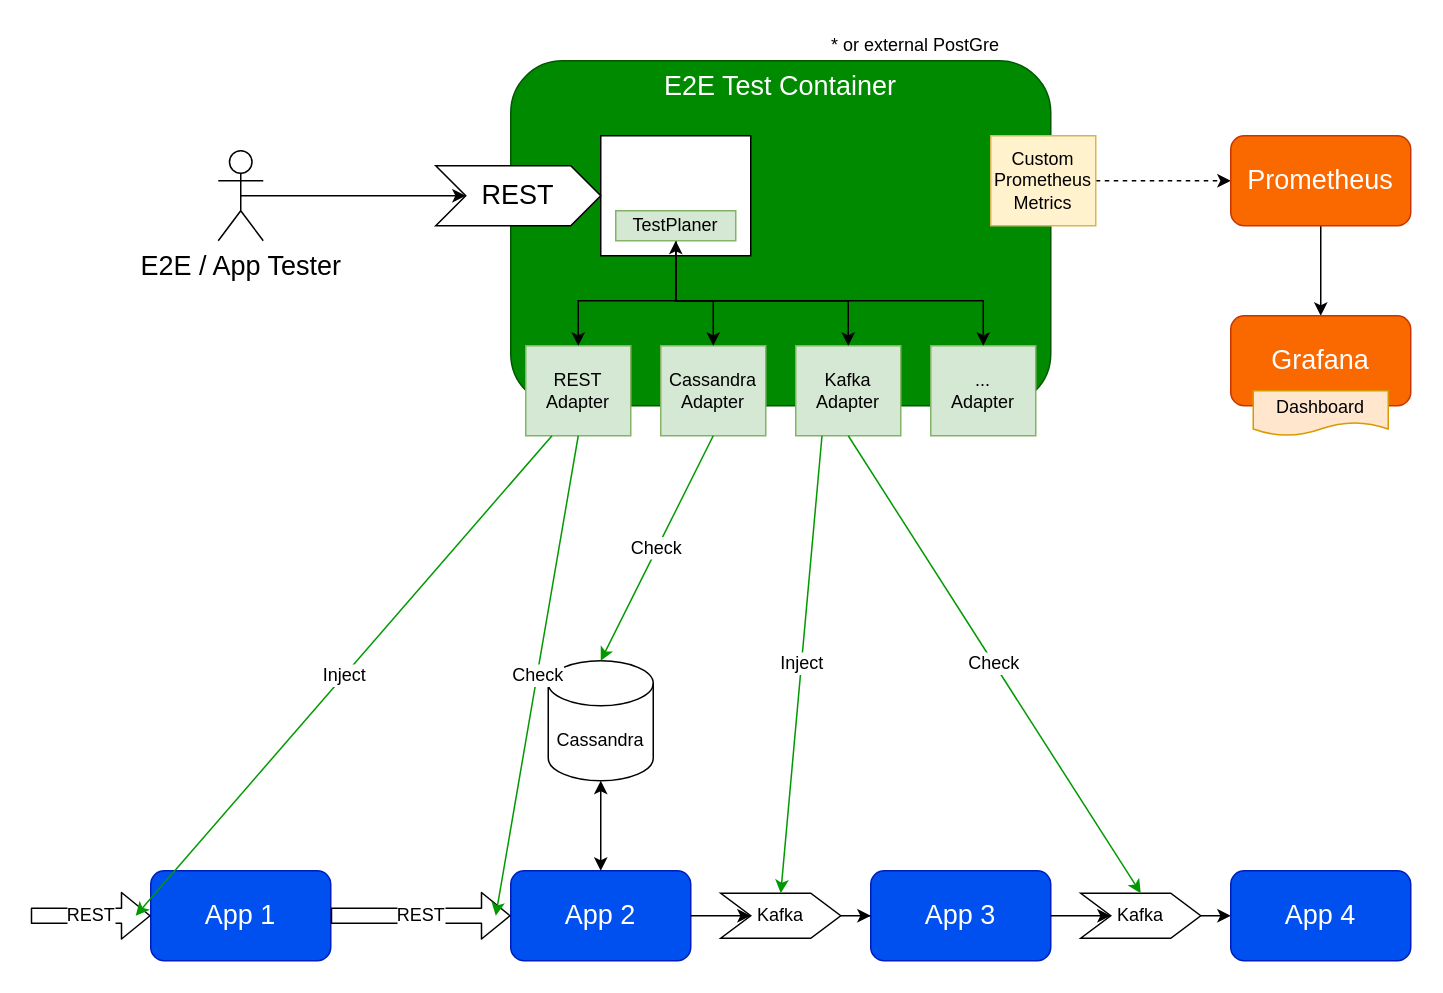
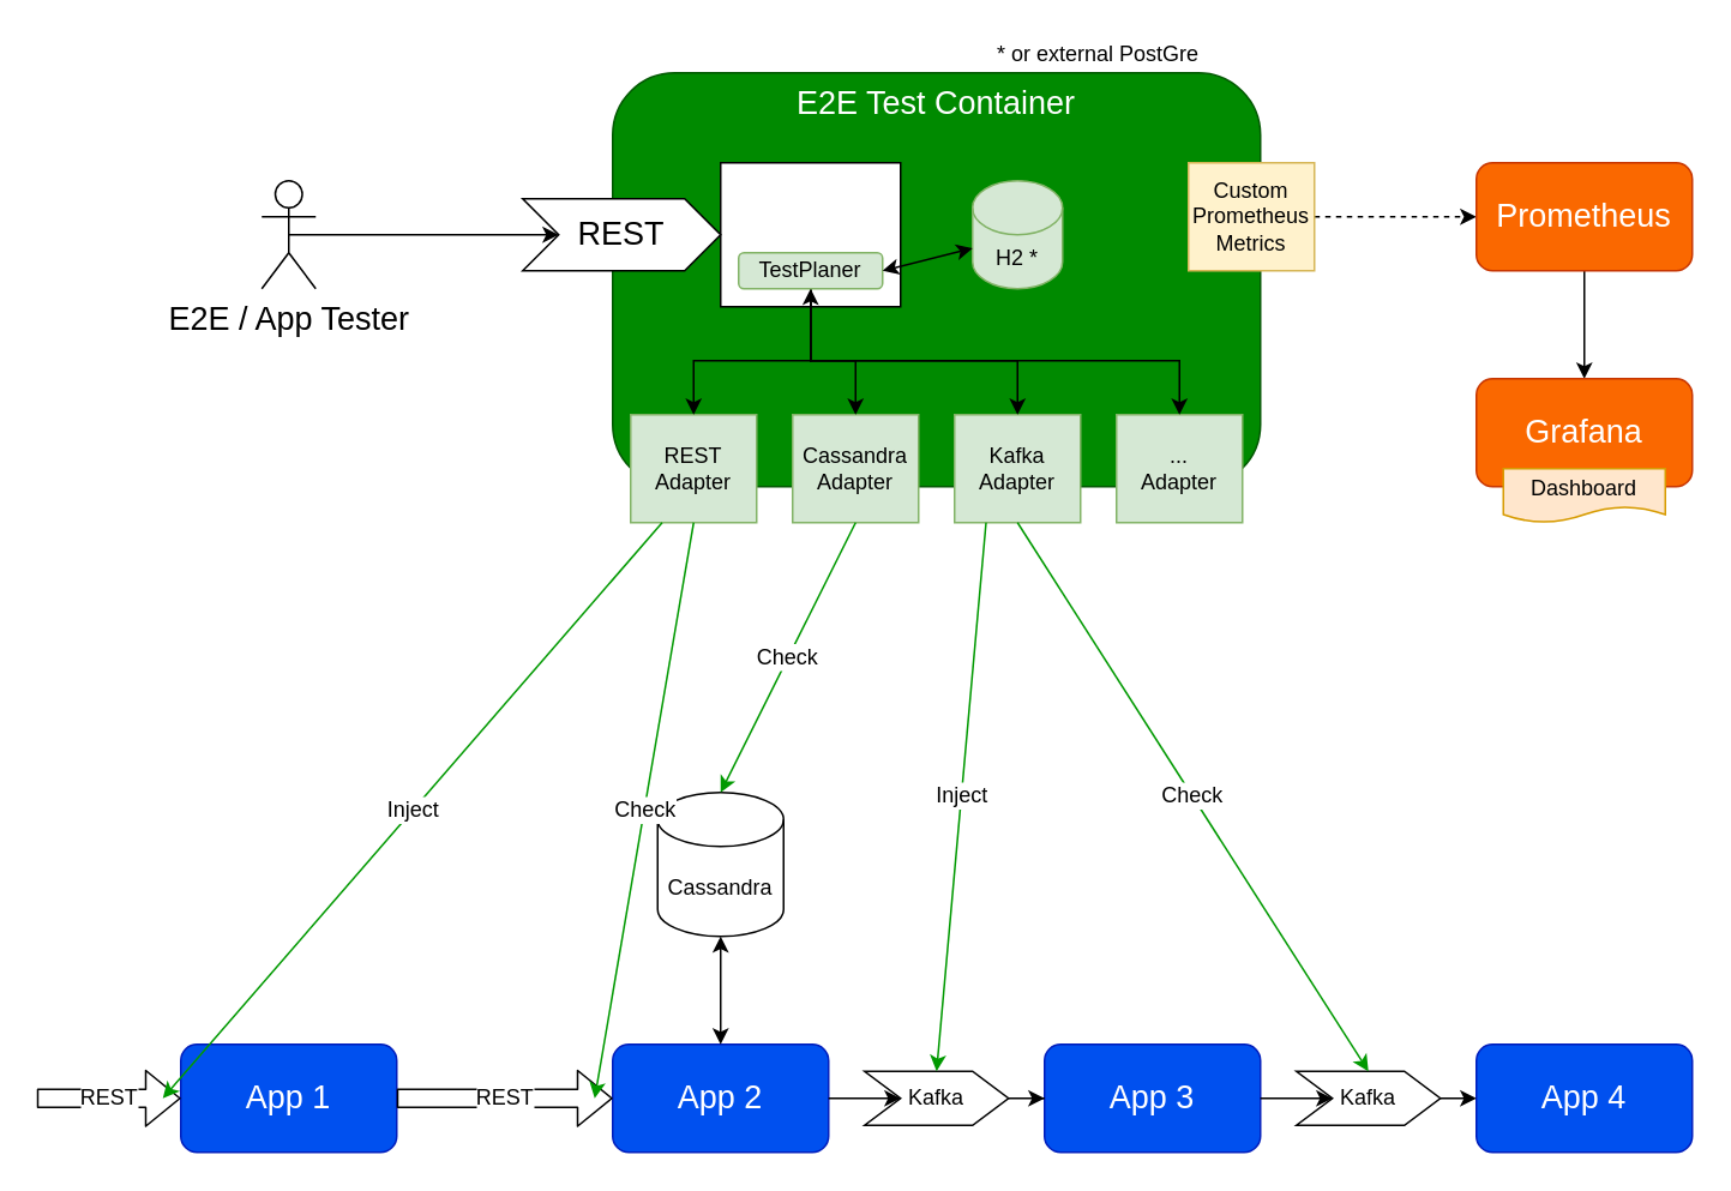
  <mxCell id="0" />
  <mxCell id="1" parent="0" />
  <mxCell id="2" value="E2E Test Container" style="rounded=1;whiteSpace=wrap;html=1;fontSize=18;fillColor=#008a00;strokeColor=#005700;fontColor=#ffffff;verticalAlign=top;" parent="1" vertex="1"><mxGeometry x="340" y="40" width="360" height="230" as="geometry" /></mxCell>
  <mxCell id="3" value="" style="rounded=0;whiteSpace=wrap;html=1;fontSize=12;" parent="1" vertex="1"><mxGeometry x="400" y="90" width="100" height="80" as="geometry" /></mxCell>
  <mxCell id="4" value="App 3" style="rounded=1;whiteSpace=wrap;html=1;fillColor=#0050ef;strokeColor=#001DBC;fontColor=#ffffff;fontSize=18;" parent="1" vertex="1"><mxGeometry x="580" y="580" width="120" height="60" as="geometry" /></mxCell>
  <mxCell id="5" value="App 1" style="rounded=1;whiteSpace=wrap;html=1;fillColor=#0050ef;strokeColor=#001DBC;fontColor=#ffffff;fontSize=18;" parent="1" vertex="1"><mxGeometry x="100" y="580" width="120" height="60" as="geometry" /></mxCell>
  <mxCell id="6" value="App 2" style="rounded=1;whiteSpace=wrap;html=1;fillColor=#0050ef;strokeColor=#001DBC;fontColor=#ffffff;fontSize=18;" parent="1" vertex="1"><mxGeometry x="340" y="580" width="120" height="60" as="geometry" /></mxCell>
  <mxCell id="7" value="App 4" style="rounded=1;whiteSpace=wrap;html=1;fillColor=#0050ef;strokeColor=#001DBC;fontColor=#ffffff;fontSize=18;" parent="1" vertex="1"><mxGeometry x="820" y="580" width="120" height="60" as="geometry" /></mxCell>
  <mxCell id="8" style="edgeStyle=orthogonalEdgeStyle;rounded=0;orthogonalLoop=1;jettySize=auto;html=1;exitX=0.5;exitY=0.5;exitDx=0;exitDy=0;exitPerimeter=0;entryX=0;entryY=0.5;entryDx=0;entryDy=0;fontSize=18;" parent="1" source="9" target="10" edge="1"><mxGeometry relative="1" as="geometry" /></mxCell>
  <mxCell id="9" value="E2E / App Tester" style="shape=umlActor;verticalLabelPosition=bottom;verticalAlign=top;html=1;outlineConnect=0;fontSize=18;" parent="1" vertex="1"><mxGeometry x="145" y="100" width="30" height="60" as="geometry" /></mxCell>
  <mxCell id="10" value="REST" style="shape=step;perimeter=stepPerimeter;whiteSpace=wrap;html=1;fixedSize=1;fontSize=18;" parent="1" vertex="1"><mxGeometry x="290" y="110" width="110" height="40" as="geometry" /></mxCell>
  <mxCell id="11" value="REST Adapter" style="rounded=0;whiteSpace=wrap;html=1;fontSize=12;fillColor=#d5e8d4;strokeColor=#82b366;" parent="1" vertex="1"><mxGeometry x="350" y="230" width="70" height="60" as="geometry" /></mxCell>
  <mxCell id="12" value="Cassandra Adapter" style="rounded=0;whiteSpace=wrap;html=1;fontSize=12;fillColor=#d5e8d4;strokeColor=#82b366;" parent="1" vertex="1"><mxGeometry x="440" y="230" width="70" height="60" as="geometry" /></mxCell>
  <mxCell id="13" value="Kafka Adapter" style="rounded=0;whiteSpace=wrap;html=1;fontSize=12;fillColor=#d5e8d4;strokeColor=#82b366;" parent="1" vertex="1"><mxGeometry x="530" y="230" width="70" height="60" as="geometry" /></mxCell>
  <mxCell id="14" value="... &lt;br&gt;Adapter" style="rounded=0;whiteSpace=wrap;html=1;fontSize=12;fillColor=#d5e8d4;strokeColor=#82b366;" parent="1" vertex="1"><mxGeometry x="620" y="230" width="70" height="60" as="geometry" /></mxCell>
  <mxCell id="15" value="Cassandra" style="shape=cylinder3;whiteSpace=wrap;html=1;boundedLbl=1;backgroundOutline=1;size=15;fontSize=12;" parent="1" vertex="1"><mxGeometry x="365" y="440" width="70" height="80" as="geometry" /></mxCell>
  <mxCell id="16" value="REST" style="shape=flexArrow;endArrow=classic;html=1;fontSize=12;entryX=0;entryY=0.5;entryDx=0;entryDy=0;" parent="1" target="5" edge="1"><mxGeometry width="50" height="50" relative="1" as="geometry"><mxPoint x="20" y="610" as="sourcePoint" /><mxPoint x="545" y="374" as="targetPoint" /></mxGeometry></mxCell>
  <mxCell id="17" value="REST" style="shape=flexArrow;endArrow=classic;html=1;fontSize=12;entryX=0;entryY=0.5;entryDx=0;entryDy=0;exitX=1;exitY=0.5;exitDx=0;exitDy=0;" parent="1" source="5" target="6" edge="1"><mxGeometry width="50" height="50" relative="1" as="geometry"><mxPoint x="250" y="720" as="sourcePoint" /><mxPoint x="110" y="620" as="targetPoint" /></mxGeometry></mxCell>
  <mxCell id="18" value="" style="endArrow=classic;startArrow=classic;html=1;fontSize=12;exitX=0.5;exitY=0;exitDx=0;exitDy=0;entryX=0.5;entryY=1;entryDx=0;entryDy=0;entryPerimeter=0;" parent="1" source="6" target="15" edge="1"><mxGeometry width="50" height="50" relative="1" as="geometry"><mxPoint x="820" y="330" as="sourcePoint" /><mxPoint x="870" y="280" as="targetPoint" /></mxGeometry></mxCell>
  <mxCell id="19" style="edgeStyle=orthogonalEdgeStyle;rounded=0;orthogonalLoop=1;jettySize=auto;html=1;fontSize=12;" parent="1" source="20" target="4" edge="1"><mxGeometry relative="1" as="geometry" /></mxCell>
  <mxCell id="20" value="Kafka" style="shape=step;perimeter=stepPerimeter;whiteSpace=wrap;html=1;fixedSize=1;fontSize=12;" parent="1" vertex="1"><mxGeometry x="480" y="595" width="80" height="30" as="geometry" /></mxCell>
  <mxCell id="21" value="" style="endArrow=classic;html=1;fontSize=12;exitX=1;exitY=0.5;exitDx=0;exitDy=0;entryX=0;entryY=0.5;entryDx=0;entryDy=0;" parent="1" source="6" target="20" edge="1"><mxGeometry width="50" height="50" relative="1" as="geometry"><mxPoint x="820" y="330" as="sourcePoint" /><mxPoint x="870" y="280" as="targetPoint" /></mxGeometry></mxCell>
  <mxCell id="22" value="Inject" style="endArrow=classic;html=1;fontSize=12;strokeColor=#009900;exitX=0.25;exitY=1;exitDx=0;exitDy=0;" parent="1" source="11" edge="1"><mxGeometry width="50" height="50" relative="1" as="geometry"><mxPoint x="820" y="330" as="sourcePoint" /><mxPoint x="90" y="610" as="targetPoint" /></mxGeometry></mxCell>
  <mxCell id="23" value="Check" style="endArrow=classic;html=1;fontSize=12;strokeColor=#009900;exitX=0.5;exitY=1;exitDx=0;exitDy=0;" parent="1" source="11" edge="1"><mxGeometry width="50" height="50" relative="1" as="geometry"><mxPoint x="377.5" y="250" as="sourcePoint" /><mxPoint x="330" y="610" as="targetPoint" /></mxGeometry></mxCell>
  <mxCell id="24" value="Check" style="endArrow=classic;html=1;fontSize=12;strokeColor=#009900;exitX=0.5;exitY=1;exitDx=0;exitDy=0;entryX=0.5;entryY=0;entryDx=0;entryDy=0;entryPerimeter=0;" parent="1" source="12" target="15" edge="1"><mxGeometry width="50" height="50" relative="1" as="geometry"><mxPoint x="395" y="250" as="sourcePoint" /><mxPoint x="340" y="620" as="targetPoint" /></mxGeometry></mxCell>
  <mxCell id="25" value="Kafka" style="shape=step;perimeter=stepPerimeter;whiteSpace=wrap;html=1;fixedSize=1;fontSize=12;" parent="1" vertex="1"><mxGeometry x="720" y="595" width="80" height="30" as="geometry" /></mxCell>
  <mxCell id="26" style="edgeStyle=orthogonalEdgeStyle;rounded=0;orthogonalLoop=1;jettySize=auto;html=1;fontSize=12;exitX=1;exitY=0.5;exitDx=0;exitDy=0;entryX=0;entryY=0.5;entryDx=0;entryDy=0;" parent="1" source="25" target="7" edge="1"><mxGeometry relative="1" as="geometry"><mxPoint x="540" y="690" as="sourcePoint" /><mxPoint x="590" y="620" as="targetPoint" /></mxGeometry></mxCell>
  <mxCell id="27" value="" style="endArrow=classic;html=1;fontSize=12;entryX=0;entryY=0.5;entryDx=0;entryDy=0;" parent="1" target="25" edge="1"><mxGeometry width="50" height="50" relative="1" as="geometry"><mxPoint x="700" y="610" as="sourcePoint" /><mxPoint x="510" y="620" as="targetPoint" /></mxGeometry></mxCell>
  <mxCell id="28" value="Inject" style="endArrow=classic;html=1;fontSize=12;strokeColor=#009900;exitX=0.25;exitY=1;exitDx=0;exitDy=0;entryX=0.5;entryY=0;entryDx=0;entryDy=0;" parent="1" source="13" target="20" edge="1"><mxGeometry width="50" height="50" relative="1" as="geometry"><mxPoint x="377.5" y="250" as="sourcePoint" /><mxPoint x="100" y="620" as="targetPoint" /></mxGeometry></mxCell>
  <mxCell id="29" value="Check" style="endArrow=classic;html=1;fontSize=12;strokeColor=#009900;exitX=0.5;exitY=1;exitDx=0;exitDy=0;entryX=0.5;entryY=0;entryDx=0;entryDy=0;" parent="1" source="13" target="25" edge="1"><mxGeometry width="50" height="50" relative="1" as="geometry"><mxPoint x="485" y="250" as="sourcePoint" /><mxPoint x="410" y="450" as="targetPoint" /></mxGeometry></mxCell>
  <mxCell id="30" style="edgeStyle=orthogonalEdgeStyle;rounded=0;orthogonalLoop=1;jettySize=auto;html=1;entryX=0;entryY=0.5;entryDx=0;entryDy=0;fontSize=18;dashed=1;" parent="1" source="31" target="33" edge="1"><mxGeometry relative="1" as="geometry" /></mxCell>
  <mxCell id="31" value="Custom Prometheus Metrics" style="rounded=0;whiteSpace=wrap;html=1;fontSize=12;fillColor=#fff2cc;strokeColor=#d6b656;" parent="1" vertex="1"><mxGeometry x="660" y="90" width="70" height="60" as="geometry" /></mxCell>
  <mxCell id="32" style="edgeStyle=orthogonalEdgeStyle;rounded=0;orthogonalLoop=1;jettySize=auto;html=1;entryX=0.5;entryY=0;entryDx=0;entryDy=0;strokeColor=#000000;fontSize=18;" parent="1" source="33" target="34" edge="1"><mxGeometry relative="1" as="geometry" /></mxCell>
  <mxCell id="33" value="Prometheus" style="rounded=1;whiteSpace=wrap;html=1;fontSize=18;fillColor=#fa6800;strokeColor=#C73500;fontColor=#ffffff;" parent="1" vertex="1"><mxGeometry x="820" y="90" width="120" height="60" as="geometry" /></mxCell>
  <mxCell id="34" value="Grafana" style="rounded=1;whiteSpace=wrap;html=1;fontSize=18;fillColor=#fa6800;strokeColor=#C73500;fontColor=#ffffff;" parent="1" vertex="1"><mxGeometry x="820" y="210" width="120" height="60" as="geometry" /></mxCell>
  <mxCell id="35" value="Dashboard" style="shape=document;whiteSpace=wrap;html=1;boundedLbl=1;fontSize=12;fillColor=#ffe6cc;strokeColor=#d79b00;" parent="1" vertex="1"><mxGeometry x="835" y="260" width="90" height="30" as="geometry" /></mxCell>
  <mxCell id="36" style="edgeStyle=orthogonalEdgeStyle;rounded=0;orthogonalLoop=1;jettySize=auto;html=1;entryX=0.5;entryY=0;entryDx=0;entryDy=0;startArrow=none;startFill=0;strokeColor=#000000;fontSize=12;" parent="1" source="40" target="11" edge="1"><mxGeometry relative="1" as="geometry"><Array as="points"><mxPoint x="450" y="200" /><mxPoint x="385" y="200" /></Array></mxGeometry></mxCell>
  <mxCell id="37" style="edgeStyle=orthogonalEdgeStyle;rounded=0;orthogonalLoop=1;jettySize=auto;html=1;startArrow=none;startFill=0;strokeColor=#000000;fontSize=12;" parent="1" source="40" target="12" edge="1"><mxGeometry relative="1" as="geometry"><Array as="points"><mxPoint x="450" y="200" /><mxPoint x="475" y="200" /></Array></mxGeometry></mxCell>
  <mxCell id="38" style="edgeStyle=orthogonalEdgeStyle;rounded=0;orthogonalLoop=1;jettySize=auto;html=1;startArrow=none;startFill=0;strokeColor=#000000;fontSize=12;" parent="1" source="40" target="13" edge="1"><mxGeometry relative="1" as="geometry"><Array as="points"><mxPoint x="450" y="200" /><mxPoint x="565" y="200" /></Array></mxGeometry></mxCell>
  <mxCell id="39" style="edgeStyle=orthogonalEdgeStyle;rounded=0;orthogonalLoop=1;jettySize=auto;html=1;entryX=0.5;entryY=0;entryDx=0;entryDy=0;startArrow=classic;startFill=1;strokeColor=#000000;fontSize=12;" parent="1" source="40" target="14" edge="1"><mxGeometry relative="1" as="geometry"><Array as="points"><mxPoint x="450" y="200" /><mxPoint x="655" y="200" /></Array></mxGeometry></mxCell>
- <mxCell id="40" value="TestPlaner" style="rounded=0;whiteSpace=wrap;html=1;fontSize=12;fillColor=#d5e8d4;strokeColor=#82b366;" parent="1" vertex="1"><mxGeometry x="410" y="140" width="80" height="20" as="geometry" /></mxCell>
+ <mxCell id="40" value="TestPlaner" style="whiteSpace=wrap;html=1;fontSize=12;fillColor=#d5e8d4;strokeColor=#82b366;rounded=1;" parent="1" vertex="1"><mxGeometry x="410" y="140" width="80" height="20" as="geometry" /></mxCell>
+ <mxCell id="41" value="H2 *" style="shape=cylinder3;whiteSpace=wrap;html=1;boundedLbl=1;backgroundOutline=1;size=15;fontSize=12;fillColor=#d5e8d4;strokeColor=#82b366;" parent="1" vertex="1"><mxGeometry x="540" y="100" width="50" height="60" as="geometry" /></mxCell>
+ <mxCell id="42" value="" style="endArrow=classic;startArrow=classic;html=1;strokeColor=#000000;fontSize=12;exitX=1;exitY=0.5;exitDx=0;exitDy=0;entryX=0;entryY=0;entryDx=0;entryDy=37.5;entryPerimeter=0;" parent="1" source="40" target="41" edge="1"><mxGeometry width="50" height="50" relative="1" as="geometry"><mxPoint x="820" y="330" as="sourcePoint" /><mxPoint x="870" y="280" as="targetPoint" /></mxGeometry></mxCell>
  <mxCell id="43" value="* or external PostGre" style="text;html=1;strokeColor=none;fillColor=none;align=center;verticalAlign=middle;whiteSpace=wrap;rounded=0;" vertex="1" parent="1"><mxGeometry x="550" y="20" width="120" height="20" as="geometry" /></mxCell>
